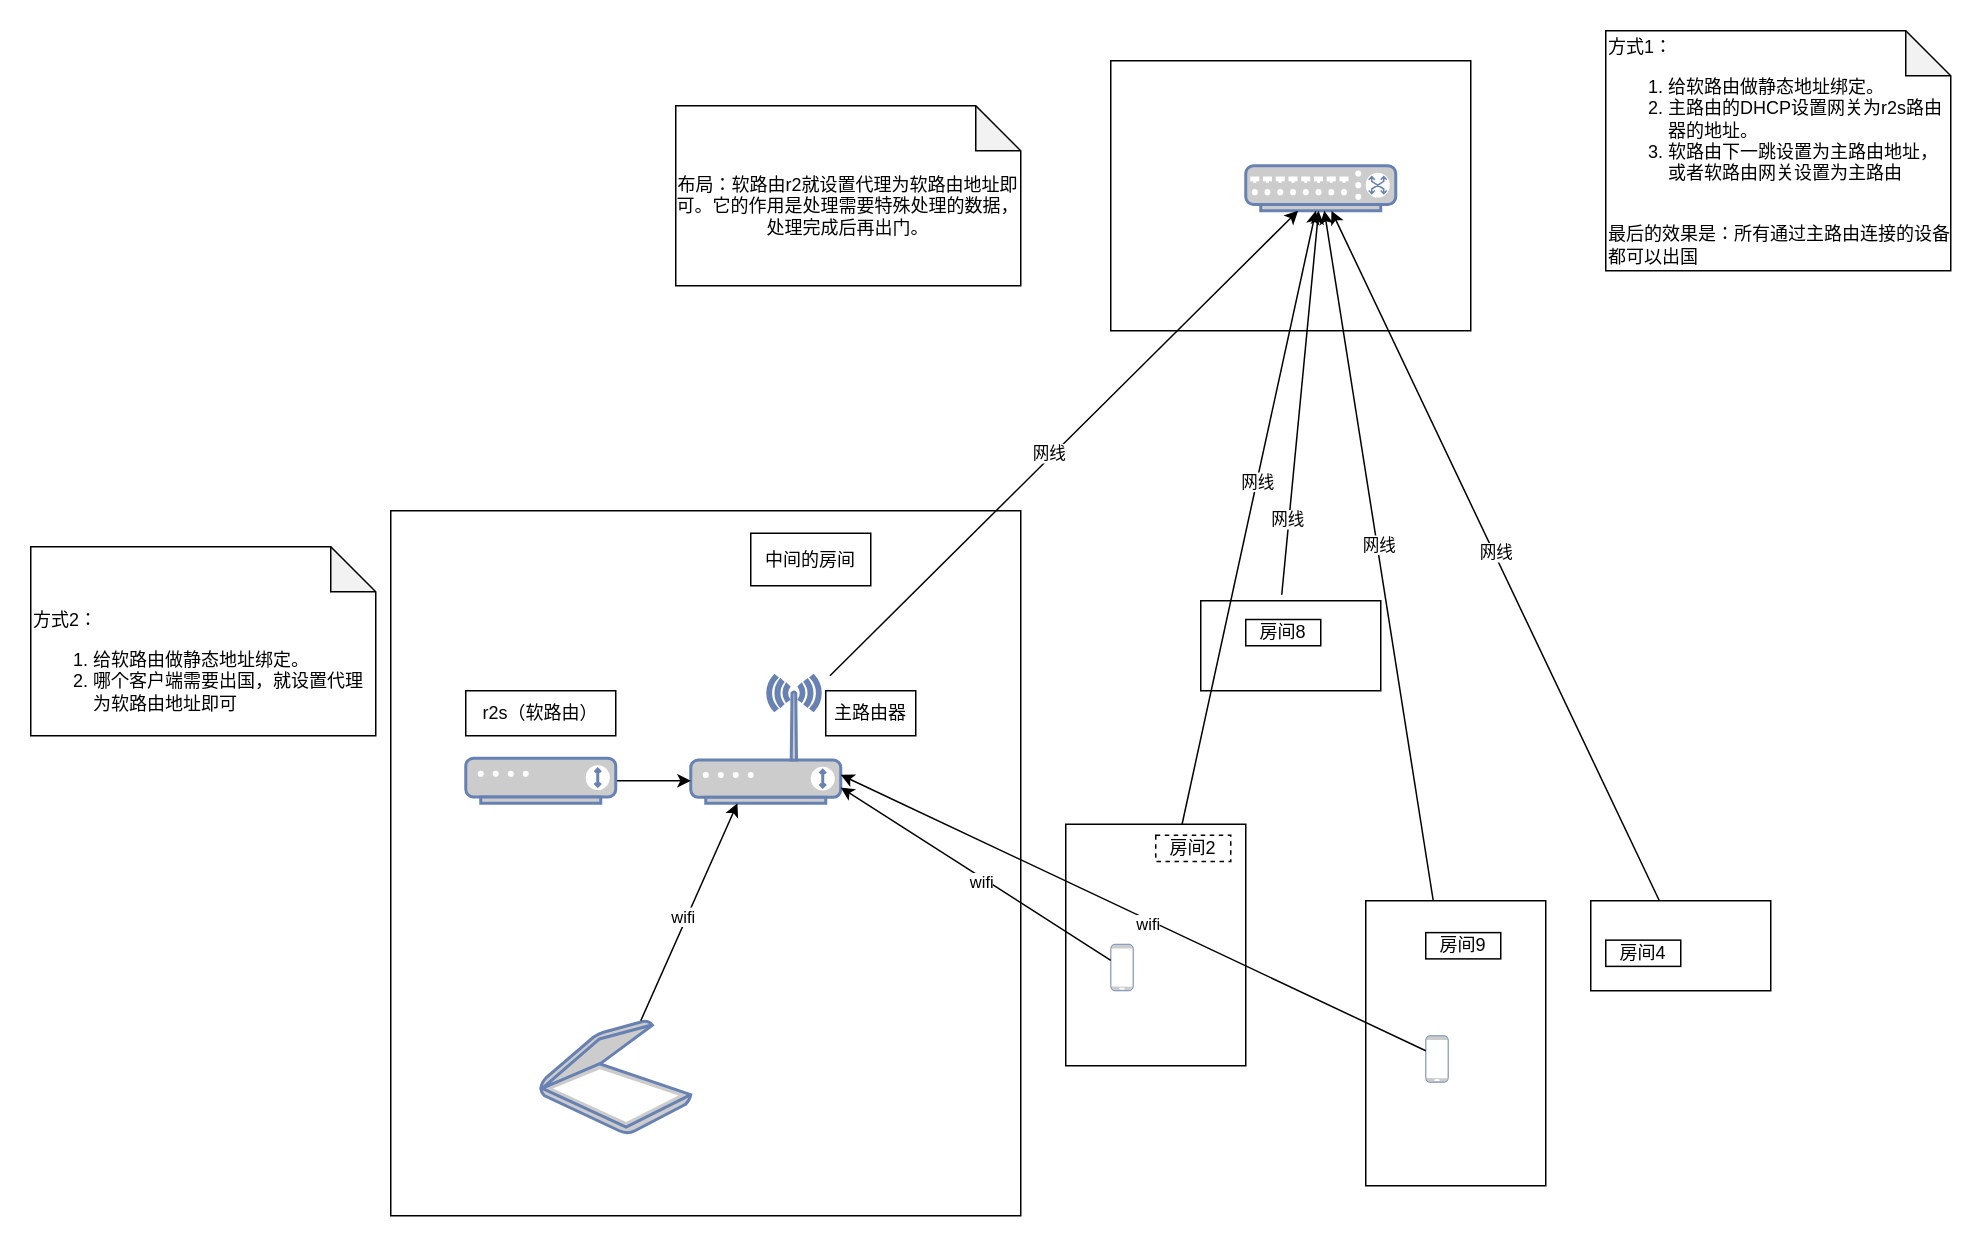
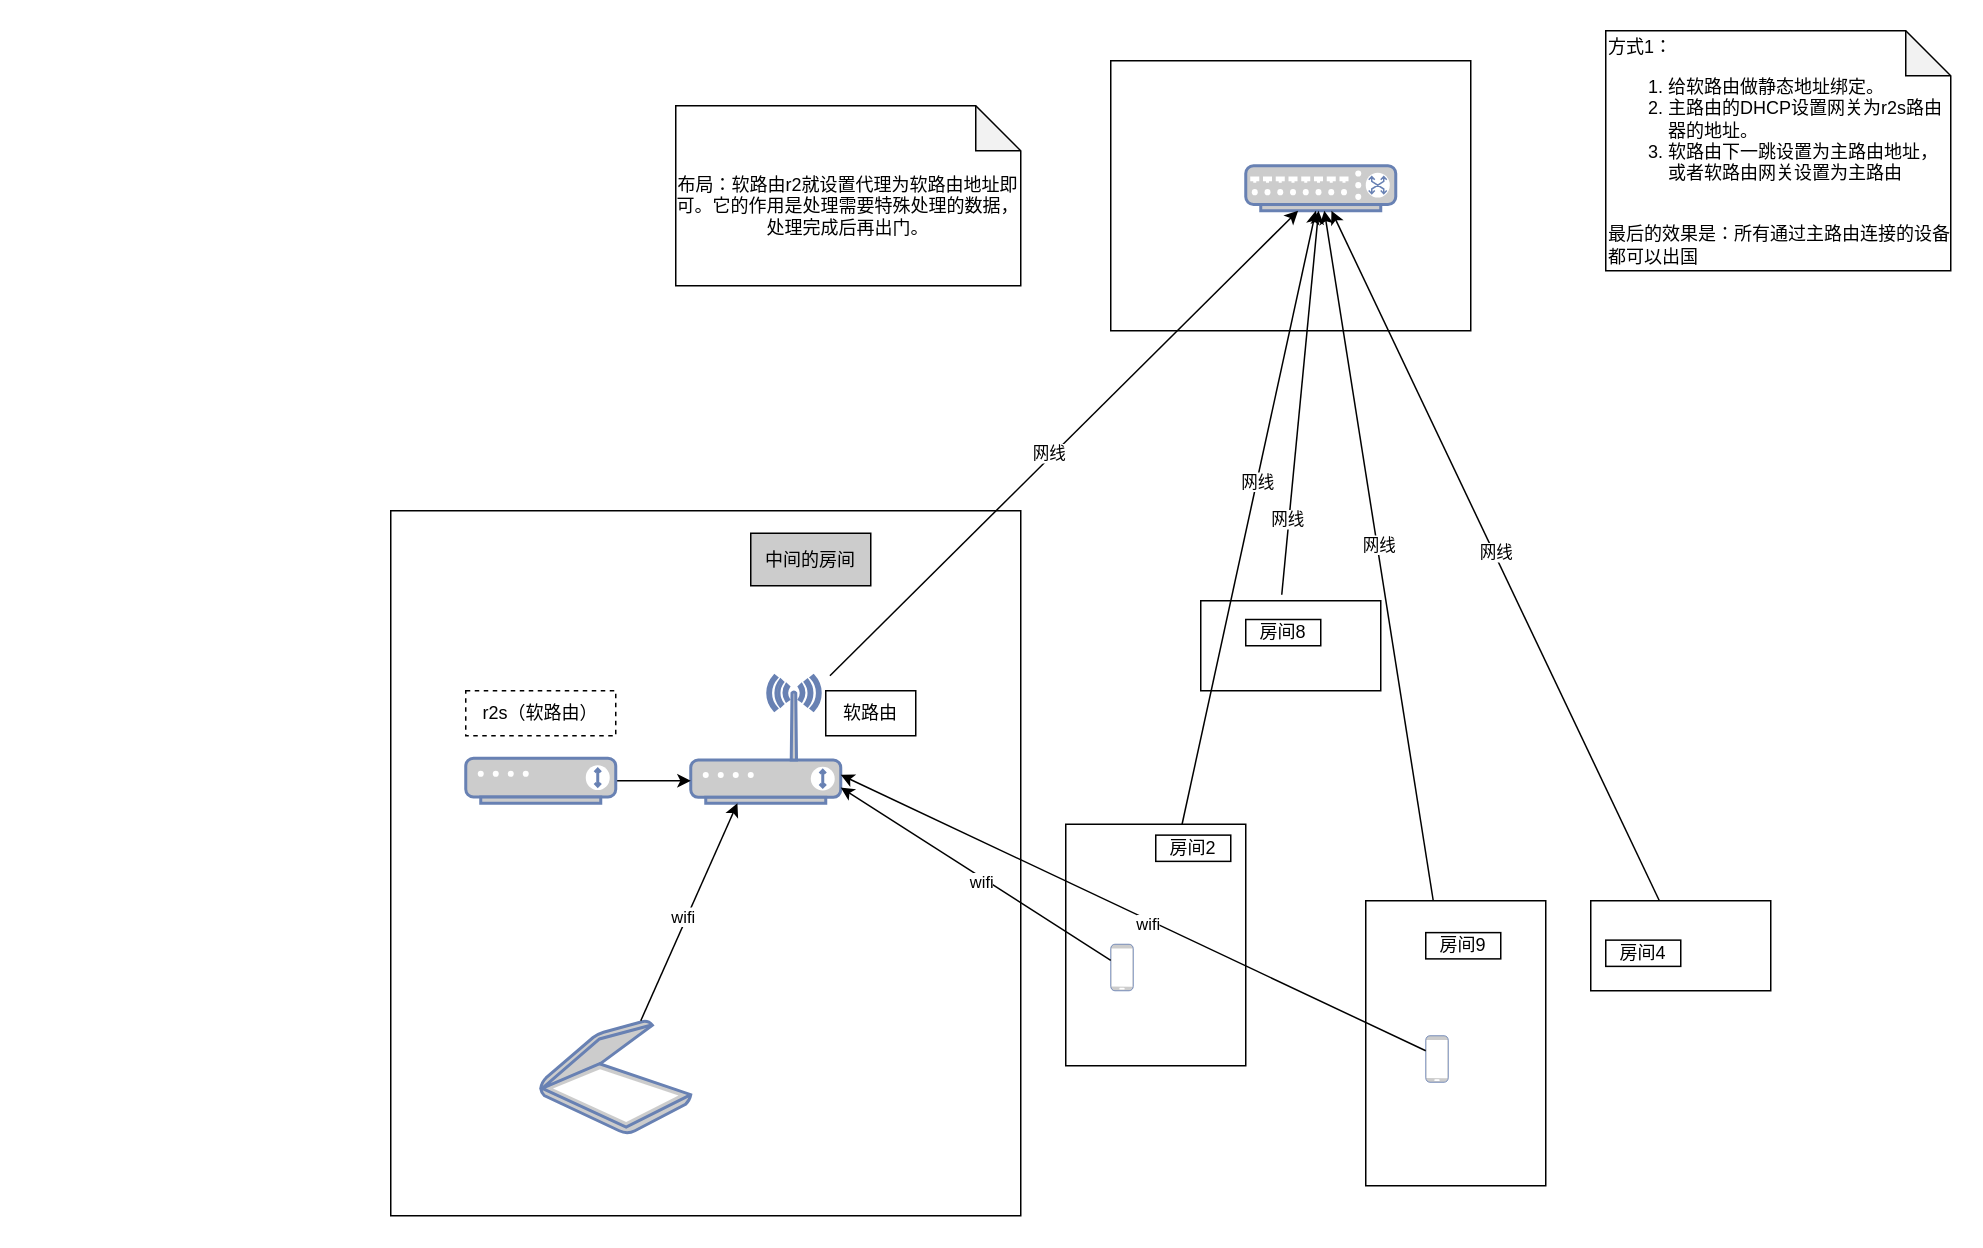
  <mxCell id="0" />
  <mxCell id="1" parent="0" />
  <mxCell id="2" value="" style="rounded=0;whiteSpace=wrap;html=1;" parent="1" vertex="1"><mxGeometry x="740" y="40" width="240" height="180" as="geometry" /></mxCell>
  <mxCell id="3" value="" style="rounded=0;whiteSpace=wrap;html=1;" parent="1" vertex="1"><mxGeometry x="260" y="340" width="420" height="470" as="geometry" /></mxCell>
  <mxCell id="4" value="" style="fontColor=#0066CC;verticalAlign=top;verticalLabelPosition=bottom;labelPosition=center;align=center;html=1;outlineConnect=0;fillColor=#CCCCCC;strokeColor=#6881B3;gradientColor=none;gradientDirection=north;strokeWidth=2;shape=mxgraph.networks.switch;" parent="1" vertex="1"><mxGeometry x="830" y="110" width="100" height="30" as="geometry" /></mxCell>
  <mxCell id="5" value="" style="fontColor=#0066CC;verticalAlign=top;verticalLabelPosition=bottom;labelPosition=center;align=center;html=1;outlineConnect=0;fillColor=#CCCCCC;strokeColor=#6881B3;gradientColor=none;gradientDirection=north;strokeWidth=2;shape=mxgraph.networks.wireless_modem;" parent="1" vertex="1"><mxGeometry x="460" y="450" width="100" height="85" as="geometry" /></mxCell>
- <mxCell id="6" value="主路由器" style="whiteSpace=wrap;html=1;" parent="1" vertex="1"><mxGeometry x="550" y="460" width="60" height="30" as="geometry" /></mxCell>
- <mxCell id="7" value="中间的房间" style="whiteSpace=wrap;html=1;" parent="1" vertex="1"><mxGeometry x="500" y="355" width="80" height="35" as="geometry" /></mxCell>
+ <mxCell id="6" value="软路由" style="whiteSpace=wrap;html=1;" parent="1" vertex="1"><mxGeometry x="550" y="460" width="60" height="30" as="geometry" /></mxCell>
+ <mxCell id="7" value="中间的房间" style="whiteSpace=wrap;html=1;fillColor=#cccccc;" parent="1" vertex="1"><mxGeometry x="500" y="355" width="80" height="35" as="geometry" /></mxCell>
  <mxCell id="8" value="" style="rounded=0;whiteSpace=wrap;html=1;" parent="1" vertex="1"><mxGeometry x="800" y="400" width="120" height="60" as="geometry" /></mxCell>
  <mxCell id="9" value="" style="rounded=0;whiteSpace=wrap;html=1;" parent="1" vertex="1"><mxGeometry x="710" y="549" width="120" height="161" as="geometry" /></mxCell>
  <mxCell id="10" value="" style="rounded=0;whiteSpace=wrap;html=1;" parent="1" vertex="1"><mxGeometry x="910" y="600" width="120" height="190" as="geometry" /></mxCell>
  <mxCell id="11" value="" style="rounded=0;whiteSpace=wrap;html=1;" parent="1" vertex="1"><mxGeometry x="1060" y="600" width="120" height="60" as="geometry" /></mxCell>
  <mxCell id="12" value="" style="endArrow=classic;html=1;rounded=0;exitX=0.45;exitY=-0.067;exitDx=0;exitDy=0;exitPerimeter=0;" parent="1" source="8" target="4" edge="1"><mxGeometry width="50" height="50" relative="1" as="geometry"><mxPoint x="830" y="420" as="sourcePoint" /><mxPoint x="880" y="370" as="targetPoint" /></mxGeometry></mxCell>
  <mxCell id="13" value="网线" style="edgeLabel;html=1;align=center;verticalAlign=middle;resizable=0;points=[];" parent="12" vertex="1" connectable="0"><mxGeometry x="-0.602" y="1" relative="1" as="geometry"><mxPoint as="offset" /></mxGeometry></mxCell>
  <mxCell id="14" value="" style="endArrow=classic;html=1;rounded=0;" parent="1" source="9" target="4" edge="1"><mxGeometry width="50" height="50" relative="1" as="geometry"><mxPoint x="864" y="406" as="sourcePoint" /><mxPoint x="889" y="150" as="targetPoint" /></mxGeometry></mxCell>
  <mxCell id="15" value="网线" style="edgeLabel;html=1;align=center;verticalAlign=middle;resizable=0;points=[];" parent="14" vertex="1" connectable="0"><mxGeometry x="0.119" relative="1" as="geometry"><mxPoint as="offset" /></mxGeometry></mxCell>
  <mxCell id="16" value="" style="endArrow=classic;html=1;rounded=0;" parent="1" source="10" target="4" edge="1"><mxGeometry width="50" height="50" relative="1" as="geometry"><mxPoint x="797" y="545" as="sourcePoint" /><mxPoint x="887" y="150" as="targetPoint" /></mxGeometry></mxCell>
  <mxCell id="17" value="网线" style="edgeLabel;html=1;align=center;verticalAlign=middle;resizable=0;points=[];" parent="16" vertex="1" connectable="0"><mxGeometry x="0.03" y="-1" relative="1" as="geometry"><mxPoint as="offset" /></mxGeometry></mxCell>
  <mxCell id="18" value="" style="endArrow=classic;html=1;rounded=0;" parent="1" source="11" target="4" edge="1"><mxGeometry width="50" height="50" relative="1" as="geometry"><mxPoint x="975" y="610" as="sourcePoint" /><mxPoint x="893" y="150" as="targetPoint" /></mxGeometry></mxCell>
  <mxCell id="19" value="网线" style="edgeLabel;html=1;align=center;verticalAlign=middle;resizable=0;points=[];" parent="18" vertex="1" connectable="0"><mxGeometry x="0.008" relative="1" as="geometry"><mxPoint x="1" as="offset" /></mxGeometry></mxCell>
  <mxCell id="20" value="" style="endArrow=classic;html=1;rounded=0;" parent="1" source="5" target="4" edge="1"><mxGeometry width="50" height="50" relative="1" as="geometry"><mxPoint x="1116" y="610" as="sourcePoint" /><mxPoint x="897" y="150" as="targetPoint" /></mxGeometry></mxCell>
  <mxCell id="21" value="网线" style="edgeLabel;html=1;align=center;verticalAlign=middle;resizable=0;points=[];" parent="20" vertex="1" connectable="0"><mxGeometry x="-0.054" y="3" relative="1" as="geometry"><mxPoint as="offset" /></mxGeometry></mxCell>
  <mxCell id="22" value="房间8" style="whiteSpace=wrap;html=1;" parent="1" vertex="1"><mxGeometry x="830" y="412.5" width="50" height="17.5" as="geometry" /></mxCell>
- <mxCell id="23" value="房间2" style="whiteSpace=wrap;html=1;dashed=1;" parent="1" vertex="1"><mxGeometry x="770" y="556.25" width="50" height="17.5" as="geometry" /></mxCell>
+ <mxCell id="23" value="房间2" style="whiteSpace=wrap;html=1;" parent="1" vertex="1"><mxGeometry x="770" y="556.25" width="50" height="17.5" as="geometry" /></mxCell>
  <mxCell id="24" value="房间9" style="whiteSpace=wrap;html=1;" parent="1" vertex="1"><mxGeometry x="950" y="621.25" width="50" height="17.5" as="geometry" /></mxCell>
  <mxCell id="25" value="房间4" style="whiteSpace=wrap;html=1;" parent="1" vertex="1"><mxGeometry x="1070" y="626.25" width="50" height="17.5" as="geometry" /></mxCell>
  <mxCell id="26" value="" style="fontColor=#0066CC;verticalAlign=top;verticalLabelPosition=bottom;labelPosition=center;align=center;html=1;outlineConnect=0;fillColor=#CCCCCC;strokeColor=#6881B3;gradientColor=none;gradientDirection=north;strokeWidth=2;shape=mxgraph.networks.scanner;" parent="1" vertex="1"><mxGeometry x="360" y="680" width="100" height="75" as="geometry" /></mxCell>
  <mxCell id="27" value="" style="fontColor=#0066CC;verticalAlign=top;verticalLabelPosition=bottom;labelPosition=center;align=center;html=1;outlineConnect=0;fillColor=#CCCCCC;strokeColor=#6881B3;gradientColor=none;gradientDirection=north;strokeWidth=2;shape=mxgraph.networks.mobile;" parent="1" vertex="1"><mxGeometry x="740" y="629" width="15" height="31" as="geometry" /></mxCell>
  <mxCell id="28" value="" style="fontColor=#0066CC;verticalAlign=top;verticalLabelPosition=bottom;labelPosition=center;align=center;html=1;outlineConnect=0;fillColor=#CCCCCC;strokeColor=#6881B3;gradientColor=none;gradientDirection=north;strokeWidth=2;shape=mxgraph.networks.mobile;" parent="1" vertex="1"><mxGeometry x="950" y="690" width="15" height="31" as="geometry" /></mxCell>
  <mxCell id="29" value="" style="endArrow=classic;html=1;rounded=0;" parent="1" source="26" target="5" edge="1"><mxGeometry width="50" height="50" relative="1" as="geometry"><mxPoint x="563" y="460" as="sourcePoint" /><mxPoint x="875" y="150" as="targetPoint" /></mxGeometry></mxCell>
  <mxCell id="30" value="wifi" style="edgeLabel;html=1;align=center;verticalAlign=middle;resizable=0;points=[];" parent="29" vertex="1" connectable="0"><mxGeometry x="-0.054" y="3" relative="1" as="geometry"><mxPoint as="offset" /></mxGeometry></mxCell>
  <mxCell id="31" value="" style="endArrow=classic;html=1;rounded=0;" parent="1" source="27" target="5" edge="1"><mxGeometry width="50" height="50" relative="1" as="geometry"><mxPoint x="437" y="690" as="sourcePoint" /><mxPoint x="501" y="545" as="targetPoint" /></mxGeometry></mxCell>
  <mxCell id="32" value="wifi" style="edgeLabel;html=1;align=center;verticalAlign=middle;resizable=0;points=[];" parent="31" vertex="1" connectable="0"><mxGeometry x="-0.054" y="3" relative="1" as="geometry"><mxPoint as="offset" /></mxGeometry></mxCell>
  <mxCell id="33" value="" style="endArrow=classic;html=1;rounded=0;" parent="1" target="5" edge="1"><mxGeometry width="50" height="50" relative="1" as="geometry"><mxPoint x="950" y="700" as="sourcePoint" /><mxPoint x="570" y="534" as="targetPoint" /></mxGeometry></mxCell>
  <mxCell id="34" value="wifi" style="edgeLabel;html=1;align=center;verticalAlign=middle;resizable=0;points=[];" parent="33" vertex="1" connectable="0"><mxGeometry x="-0.054" y="3" relative="1" as="geometry"><mxPoint as="offset" /></mxGeometry></mxCell>
  <mxCell id="35" value="布局：软路由r2就设置代理为软路由地址即可。它的作用是处理需要特殊处理的数据，处理完成后再出门。&lt;br&gt;&lt;br&gt;&lt;div style=&quot;&quot;&gt;&lt;br&gt;&lt;/div&gt;" style="shape=note;whiteSpace=wrap;html=1;backgroundOutline=1;darkOpacity=0.05;align=center;verticalAlign=bottom;spacingTop=0;spacingBottom=0;spacing=2;" vertex="1" parent="1"><mxGeometry x="450" y="70" width="230" height="120" as="geometry" /></mxCell>
  <mxCell id="36" value="方式1： &lt;br&gt;&lt;ol&gt;&lt;li&gt;给软路由做静态地址绑定。&lt;/li&gt;&lt;li style=&quot;border-color: var(--border-color);&quot;&gt;主路由的DHCP设置网关为r2s路由器的地址。&lt;/li&gt;&lt;li style=&quot;border-color: var(--border-color);&quot;&gt;软路由下一跳设置为主路由地址，或者软路由网关设置为主路由&lt;/li&gt;&lt;/ol&gt;&lt;div&gt;&lt;br&gt;&lt;/div&gt;&lt;div&gt;最后的效果是：所有通过主路由连接的设备都可以出国&lt;/div&gt;" style="shape=note;whiteSpace=wrap;html=1;backgroundOutline=1;darkOpacity=0.05;align=left;verticalAlign=bottom;spacingTop=0;spacingBottom=0;spacing=2;" vertex="1" parent="1"><mxGeometry x="1070" y="20" width="230" height="160" as="geometry" /></mxCell>
  <mxCell id="37" style="edgeStyle=orthogonalEdgeStyle;rounded=0;orthogonalLoop=1;jettySize=auto;html=1;" edge="1" parent="1" source="38" target="5"><mxGeometry relative="1" as="geometry"><Array as="points"><mxPoint x="440" y="520" /><mxPoint x="440" y="520" /></Array></mxGeometry></mxCell>
  <mxCell id="38" value="" style="fontColor=#0066CC;verticalAlign=top;verticalLabelPosition=bottom;labelPosition=center;align=center;html=1;outlineConnect=0;fillColor=#CCCCCC;strokeColor=#6881B3;gradientColor=none;gradientDirection=north;strokeWidth=2;shape=mxgraph.networks.modem;" vertex="1" parent="1"><mxGeometry x="310" y="505" width="100" height="30" as="geometry" /></mxCell>
- <mxCell id="39" value="r2s（软路由）" style="whiteSpace=wrap;html=1;" vertex="1" parent="1"><mxGeometry x="310" y="460" width="100" height="30" as="geometry" /></mxCell>
- <mxCell id="40" value="方式2： &lt;br&gt;&lt;ol&gt;&lt;li&gt;给软路由做静态地址绑定。&lt;/li&gt;&lt;li style=&quot;border-color: var(--border-color);&quot;&gt;哪个客户端需要出国，就设置代理为软路由地址即可&lt;/li&gt;&lt;/ol&gt;" style="shape=note;whiteSpace=wrap;html=1;backgroundOutline=1;darkOpacity=0.05;align=left;verticalAlign=bottom;spacingTop=0;spacingBottom=0;spacing=2;" vertex="1" parent="1"><mxGeometry x="20" y="364" width="230" height="126" as="geometry" /></mxCell>
+ <mxCell id="39" value="r2s（软路由）" style="whiteSpace=wrap;html=1;dashed=1;" vertex="1" parent="1"><mxGeometry x="310" y="460" width="100" height="30" as="geometry" /></mxCell>
